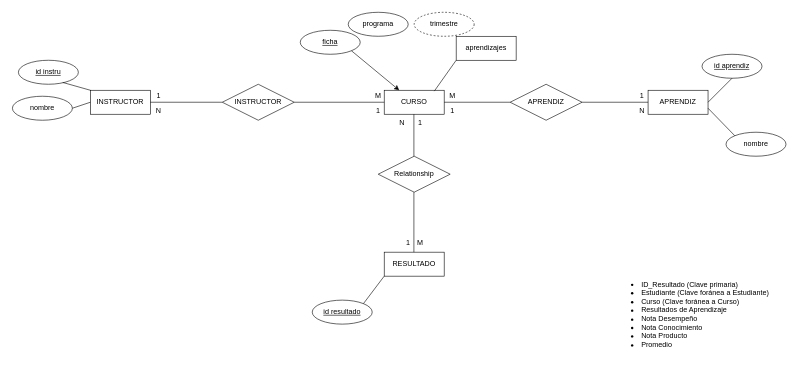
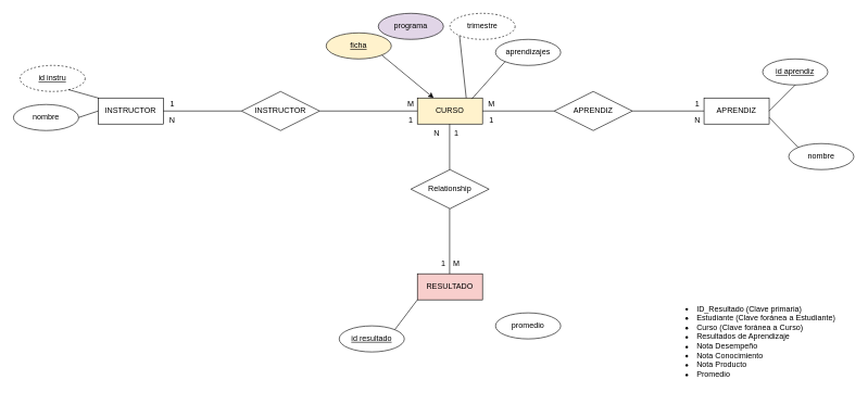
  <mxCell id="0" />
  <mxCell id="1" parent="0" />
  <mxCell id="2" value="INSTRUCTOR" style="whiteSpace=wrap;html=1;align=center;" vertex="1" parent="1"><mxGeometry x="150" y="150" width="100" height="40" as="geometry" /></mxCell>
- <mxCell id="3" value="CURSO" style="whiteSpace=wrap;html=1;align=center;" vertex="1" parent="1"><mxGeometry x="640" y="150" width="100" height="40" as="geometry" /></mxCell>
+ <mxCell id="3" value="CURSO" style="whiteSpace=wrap;html=1;align=center;fillColor=#fff2cc;" vertex="1" parent="1"><mxGeometry x="640" y="150" width="100" height="40" as="geometry" /></mxCell>
  <mxCell id="4" value="APRENDIZ" style="whiteSpace=wrap;html=1;align=center;" vertex="1" parent="1"><mxGeometry x="1080" y="150" width="100" height="40" as="geometry" /></mxCell>
- <mxCell id="5" value="RESULTADO" style="whiteSpace=wrap;html=1;align=center;" vertex="1" parent="1"><mxGeometry x="640" y="420" width="100" height="40" as="geometry" /></mxCell>
- <mxCell id="6" value="id instru" style="ellipse;whiteSpace=wrap;html=1;align=center;fontStyle=4;" vertex="1" parent="1"><mxGeometry x="30" y="100" width="100" height="40" as="geometry" /></mxCell>
+ <mxCell id="5" value="RESULTADO" style="whiteSpace=wrap;html=1;align=center;fillColor=#f8cecc;" vertex="1" parent="1"><mxGeometry x="640" y="420" width="100" height="40" as="geometry" /></mxCell>
+ <mxCell id="6" value="id instru" style="ellipse;whiteSpace=wrap;html=1;align=center;fontStyle=4;dashed=1;" vertex="1" parent="1"><mxGeometry x="30" y="100" width="100" height="40" as="geometry" /></mxCell>
  <mxCell id="7" value="id aprendiz&lt;span style=&quot;color: rgba(0, 0, 0, 0); font-family: monospace; font-size: 0px; text-align: start; text-wrap: nowrap;&quot;&gt;%3CmxGraphModel%3E%3Croot%3E%3CmxCell%20id%3D%220%22%2F%3E%3CmxCell%20id%3D%221%22%20parent%3D%220%22%2F%3E%3CmxCell%20id%3D%222%22%20value%3D%22id%20instru%22%20style%3D%22ellipse%3BwhiteSpace%3Dwrap%3Bhtml%3D1%3Balign%3Dcenter%3BfontStyle%3D4%3B%22%20vertex%3D%221%22%20parent%3D%221%22%3E%3CmxGeometry%20x%3D%22-140%22%20y%3D%22250%22%20width%3D%22100%22%20height%3D%2240%22%20as%3D%22geometry%22%2F%3E%3C%2FmxCell%3E%3C%2Froot%3E%3C%2FmxGraphModel%3E&lt;/span&gt;&lt;span style=&quot;color: rgba(0, 0, 0, 0); font-family: monospace; font-size: 0px; text-align: start; text-wrap: nowrap;&quot;&gt;%3CmxGraphModel%3E%3Croot%3E%3CmxCell%20id%3D%220%22%2F%3E%3CmxCell%20id%3D%221%22%20parent%3D%220%22%2F%3E%3CmxCell%20id%3D%222%22%20value%3D%22id%20instru%22%20style%3D%22ellipse%3BwhiteSpace%3Dwrap%3Bhtml%3D1%3Balign%3Dcenter%3BfontStyle%3D4%3B%22%20vertex%3D%221%22%20parent%3D%221%22%3E%3CmxGeometry%20x%3D%22-140%22%20y%3D%22250%22%20width%3D%22100%22%20height%3D%2240%22%20as%3D%22geometry%22%2F%3E%3C%2FmxCell%3E%3C%2Froot%3E%3C%2FmxGraphModel%3E&lt;/span&gt;" style="ellipse;whiteSpace=wrap;html=1;align=center;fontStyle=4;" vertex="1" parent="1"><mxGeometry x="1170" y="90" width="100" height="40" as="geometry" /></mxCell>
  <mxCell id="8" value="id resultado&lt;span style=&quot;color: rgba(0, 0, 0, 0); font-family: monospace; font-size: 0px; text-align: start; text-wrap: nowrap;&quot;&gt;%3CmxGraphModel%3E%3Croot%3E%3CmxCell%20id%3D%220%22%2F%3E%3CmxCell%20id%3D%221%22%20parent%3D%220%22%2F%3E%3CmxCell%20id%3D%222%22%20value%3D%22id%20instru%22%20style%3D%22ellipse%3BwhiteSpace%3Dwrap%3Bhtml%3D1%3Balign%3Dcenter%3BfontStyle%3D4%3B%22%20vertex%3D%221%22%20parent%3D%221%22%3E%3CmxGeometry%20x%3D%22-140%22%20y%3D%22250%22%20width%3D%22100%22%20height%3D%2240%22%20as%3D%22geometry%22%2F%3E%3C%2FmxCell%3E%3C%2Froot%3E%3C%2FmxGraphModel%3E&lt;/span&gt;" style="ellipse;whiteSpace=wrap;html=1;align=center;fontStyle=4;" vertex="1" parent="1"><mxGeometry x="520" y="500" width="100" height="40" as="geometry" /></mxCell>
- <mxCell id="9" value="ficha" style="ellipse;whiteSpace=wrap;html=1;align=center;fontStyle=4;" vertex="1" parent="1"><mxGeometry x="500" y="50" width="100" height="40" as="geometry" /></mxCell>
+ <mxCell id="9" value="ficha" style="ellipse;whiteSpace=wrap;html=1;align=center;fontStyle=4;fillColor=#fff2cc;" vertex="1" parent="1"><mxGeometry x="500" y="50" width="100" height="40" as="geometry" /></mxCell>
  <mxCell id="10" value="" style="endArrow=none;html=1;rounded=0;exitX=1;exitY=0.5;exitDx=0;exitDy=0;entryX=0;entryY=0.5;entryDx=0;entryDy=0;" edge="1" parent="1" source="2" target="11"><mxGeometry relative="1" as="geometry"><mxPoint y="170" as="sourcePoint" x="310" /><mxPoint x="350" y="190" as="targetPoint" /></mxGeometry></mxCell>
  <mxCell id="11" value="INSTRUCTOR" style="shape=rhombus;perimeter=rhombusPerimeter;whiteSpace=wrap;html=1;align=center;" vertex="1" parent="1"><mxGeometry x="370" y="140" width="120" height="60" as="geometry" /></mxCell>
  <mxCell id="12" value="" style="endArrow=none;html=1;rounded=0;exitX=1;exitY=0.5;exitDx=0;exitDy=0;entryX=0;entryY=0.5;entryDx=0;entryDy=0;" edge="1" parent="1" source="11" target="3"><mxGeometry relative="1" as="geometry"><mxPoint x="510" y="200" as="sourcePoint" /><mxPoint x="630" y="220" as="targetPoint" /></mxGeometry></mxCell>
  <mxCell id="13" value="" style="endArrow=none;html=1;rounded=0;exitX=1;exitY=0.5;exitDx=0;exitDy=0;entryX=0;entryY=0.5;entryDx=0;entryDy=0;" edge="1" parent="1" target="14" source="3"><mxGeometry relative="1" as="geometry"><mxPoint x="835" y="290" as="sourcePoint" /><mxPoint x="935" y="310" as="targetPoint" /></mxGeometry></mxCell>
  <mxCell id="14" value="APRENDIZ" style="shape=rhombus;perimeter=rhombusPerimeter;whiteSpace=wrap;html=1;align=center;" vertex="1" parent="1"><mxGeometry x="850" y="140" width="120" height="60" as="geometry" /></mxCell>
  <mxCell id="15" value="" style="endArrow=none;html=1;rounded=0;exitX=1;exitY=0.5;exitDx=0;exitDy=0;entryX=0;entryY=0.5;entryDx=0;entryDy=0;" edge="1" parent="1" source="14" target="4"><mxGeometry relative="1" as="geometry"><mxPoint x="1095" y="320" as="sourcePoint" /><mxPoint x="1225" y="290" as="targetPoint" /></mxGeometry></mxCell>
  <mxCell id="16" value="" style="endArrow=classic;html=1;rounded=0;exitX=1;exitY=1;exitDx=0;exitDy=0;entryX=0.25;entryY=0;entryDx=0;entryDy=0;" edge="1" parent="1" source="9" target="3"><mxGeometry relative="1" as="geometry"><mxPoint x="720" y="60" as="sourcePoint" /><mxPoint x="720" y="180" as="targetPoint" /></mxGeometry></mxCell>
  <mxCell id="17" value="" style="endArrow=none;html=1;rounded=0;exitX=0.5;exitY=1;exitDx=0;exitDy=0;entryX=1;entryY=0.5;entryDx=0;entryDy=0;" edge="1" parent="1" source="7" target="4"><mxGeometry relative="1" as="geometry"><mxPoint x="1230" y="140" as="sourcePoint" /><mxPoint x="1230" y="250" as="targetPoint" /></mxGeometry></mxCell>
  <mxCell id="18" value="" style="endArrow=none;html=1;rounded=0;exitX=0.74;exitY=0.925;exitDx=0;exitDy=0;exitPerimeter=0;entryX=0;entryY=0;entryDx=0;entryDy=0;" edge="1" parent="1" source="6" target="2"><mxGeometry relative="1" as="geometry"><mxPoint x="110" y="260" as="sourcePoint" /><mxPoint x="270" y="260" as="targetPoint" /></mxGeometry></mxCell>
  <mxCell id="19" value="" style="endArrow=none;html=1;rounded=0;exitX=0;exitY=1;exitDx=0;exitDy=0;entryX=1;entryY=0;entryDx=0;entryDy=0;" edge="1" parent="1" source="5" target="8"><mxGeometry relative="1" as="geometry"><mxPoint x="640" y="280" as="sourcePoint" /><mxPoint x="800" y="280" as="targetPoint" /></mxGeometry></mxCell>
  <mxCell id="20" value="1" style="text;strokeColor=none;align=center;fillColor=none;html=1;verticalAlign=middle;whiteSpace=wrap;rounded=0;" vertex="1" parent="1"><mxGeometry x="234" y="144" width="60" height="30" as="geometry" /></mxCell>
  <mxCell id="21" value="M" style="text;strokeColor=none;align=center;fillColor=none;html=1;verticalAlign=middle;whiteSpace=wrap;rounded=0;" vertex="1" parent="1"><mxGeometry x="600" y="144" width="60" height="30" as="geometry" /></mxCell>
  <mxCell id="22" value="1" style="text;strokeColor=none;align=center;fillColor=none;html=1;verticalAlign=middle;whiteSpace=wrap;rounded=0;" vertex="1" parent="1"><mxGeometry x="600" y="170" width="60" height="30" as="geometry" /></mxCell>
  <mxCell id="23" value="N" style="text;strokeColor=none;align=center;fillColor=none;html=1;verticalAlign=middle;whiteSpace=wrap;rounded=0;" vertex="1" parent="1"><mxGeometry x="234" y="170" width="60" height="30" as="geometry" /></mxCell>
  <mxCell id="24" value="1" style="text;strokeColor=none;align=center;fillColor=none;html=1;verticalAlign=middle;whiteSpace=wrap;rounded=0;" vertex="1" parent="1"><mxGeometry x="1040" y="144" width="60" height="30" as="geometry" /></mxCell>
  <mxCell id="25" value="M" style="text;strokeColor=none;align=center;fillColor=none;html=1;verticalAlign=middle;whiteSpace=wrap;rounded=0;" vertex="1" parent="1"><mxGeometry x="723.5" y="144" width="60" height="30" as="geometry" /></mxCell>
  <mxCell id="26" value="1" style="text;strokeColor=none;align=center;fillColor=none;html=1;verticalAlign=middle;whiteSpace=wrap;rounded=0;" vertex="1" parent="1"><mxGeometry x="723.5" y="170" width="60" height="30" as="geometry" /></mxCell>
  <mxCell id="27" value="N" style="text;strokeColor=none;align=center;fillColor=none;html=1;verticalAlign=middle;whiteSpace=wrap;rounded=0;" vertex="1" parent="1"><mxGeometry x="1040" y="170" width="60" height="30" as="geometry" /></mxCell>
  <mxCell id="28" value="1" style="text;strokeColor=none;align=center;fillColor=none;html=1;verticalAlign=middle;whiteSpace=wrap;rounded=0;" vertex="1" parent="1"><mxGeometry x="670" y="190" width="60" height="30" as="geometry" /></mxCell>
  <mxCell id="29" value="M" style="text;strokeColor=none;align=center;fillColor=none;html=1;verticalAlign=middle;whiteSpace=wrap;rounded=0;" vertex="1" parent="1"><mxGeometry x="670" y="390" width="60" height="30" as="geometry" /></mxCell>
  <mxCell id="30" value="1" style="text;strokeColor=none;align=center;fillColor=none;html=1;verticalAlign=middle;whiteSpace=wrap;rounded=0;" vertex="1" parent="1"><mxGeometry x="650" y="390" width="60" height="30" as="geometry" /></mxCell>
  <mxCell id="31" value="N" style="text;strokeColor=none;align=center;fillColor=none;html=1;verticalAlign=middle;whiteSpace=wrap;rounded=0;" vertex="1" parent="1"><mxGeometry x="640" y="190" width="60" height="30" as="geometry" /></mxCell>
  <mxCell id="32" value="nombre" style="ellipse;whiteSpace=wrap;html=1;align=center;" vertex="1" parent="1"><mxGeometry x="20" y="160" width="100" height="40" as="geometry" /></mxCell>
- <mxCell id="33" value="programa" style="ellipse;whiteSpace=wrap;html=1;align=center;" vertex="1" parent="1"><mxGeometry x="580" y="20" width="100" height="40" as="geometry" /></mxCell>
+ <mxCell id="33" value="programa" style="ellipse;whiteSpace=wrap;html=1;align=center;fillColor=#e1d5e7;" vertex="1" parent="1"><mxGeometry x="580" y="20" width="100" height="40" as="geometry" /></mxCell>
  <mxCell id="34" value="trimestre" style="ellipse;whiteSpace=wrap;html=1;align=center;dashed=1;" vertex="1" parent="1"><mxGeometry x="690" y="20" width="100" height="40" as="geometry" /></mxCell>
+ <mxCell id="35" value="" style="endArrow=none;html=1;rounded=0;exitX=0;exitY=1;exitDx=0;exitDy=0;entryX=0.75;entryY=0;entryDx=0;entryDy=0;" edge="1" parent="1" source="34" target="3"><mxGeometry relative="1" as="geometry"><mxPoint x="700" y="60" as="sourcePoint" /><mxPoint x="700" y="160" as="targetPoint" /></mxGeometry></mxCell>
  <mxCell id="36" value="nombre" style="ellipse;whiteSpace=wrap;html=1;align=center;" vertex="1" parent="1"><mxGeometry x="1210" y="220" width="100" height="40" as="geometry" /></mxCell>
  <mxCell id="37" value="" style="endArrow=none;html=1;rounded=0;exitX=0;exitY=0;exitDx=0;exitDy=0;entryX=1;entryY=0.75;entryDx=0;entryDy=0;" edge="1" parent="1" source="36" target="4"><mxGeometry relative="1" as="geometry"><mxPoint x="1230" y="140" as="sourcePoint" /><mxPoint x="1190" y="180" as="targetPoint" /></mxGeometry></mxCell>
  <mxCell id="38" value="" style="endArrow=none;html=1;rounded=0;exitX=1;exitY=0.5;exitDx=0;exitDy=0;entryX=0;entryY=0.5;entryDx=0;entryDy=0;" edge="1" parent="1" source="32" target="2"><mxGeometry relative="1" as="geometry"><mxPoint x="640" y="360" as="sourcePoint" /><mxPoint x="800" y="360" as="targetPoint" /></mxGeometry></mxCell>
+ <mxCell id="39" value="promedio" style="ellipse;whiteSpace=wrap;html=1;align=center;" vertex="1" parent="1"><mxGeometry x="760" y="480" width="100" height="40" as="geometry" /></mxCell>
  <mxCell id="40" value="Relationship" style="shape=rhombus;perimeter=rhombusPerimeter;whiteSpace=wrap;html=1;align=center;" vertex="1" parent="1"><mxGeometry x="630" y="260" width="120" height="60" as="geometry" /></mxCell>
  <mxCell id="41" value="" style="endArrow=none;html=1;rounded=0;exitX=0.5;exitY=1;exitDx=0;exitDy=0;entryX=0.5;entryY=0;entryDx=0;entryDy=0;" edge="1" parent="1"><mxGeometry relative="1" as="geometry"><mxPoint x="689.5" y="190" as="sourcePoint" /><mxPoint x="689.5" y="260" as="targetPoint" /></mxGeometry></mxCell>
  <mxCell id="42" value="" style="endArrow=none;html=1;rounded=0;exitX=0.5;exitY=1;exitDx=0;exitDy=0;entryX=0.5;entryY=0;entryDx=0;entryDy=0;" edge="1" parent="1"><mxGeometry relative="1" as="geometry"><mxPoint x="689.5" y="320" as="sourcePoint" /><mxPoint x="689.5" y="420" as="targetPoint" /></mxGeometry></mxCell>
- <mxCell id="43" value="aprendizajes" style="whiteSpace=wrap;html=1;align=center;rounded=0;" vertex="1" parent="1"><mxGeometry x="760" y="60" width="100" height="40" as="geometry" /></mxCell>
+ <mxCell id="43" value="aprendizajes" style="ellipse;whiteSpace=wrap;html=1;align=center;" vertex="1" parent="1"><mxGeometry x="760" y="60" width="100" height="40" as="geometry" /></mxCell>
  <mxCell id="44" value="" style="endArrow=none;html=1;rounded=0;exitX=0;exitY=1;exitDx=0;exitDy=0;entryX=0;entryY=0.25;entryDx=0;entryDy=0;" edge="1" parent="1" source="43" target="25"><mxGeometry relative="1" as="geometry"><mxPoint x="640" y="360" as="sourcePoint" /><mxPoint x="800" y="360" as="targetPoint" /></mxGeometry></mxCell>
  <mxCell id="45" value="&lt;li data-sourcepos=&quot;21:5-21:35&quot;&gt;&lt;span&gt;ID_Resultado (Clave primaria)&lt;/span&gt;&lt;/li&gt;&lt;li data-sourcepos=&quot;22:5-22:45&quot;&gt;&lt;span&gt;Estudiante (Clave foránea a Estudiante)&lt;/span&gt;&lt;/li&gt;&lt;li data-sourcepos=&quot;23:5-23:35&quot;&gt;&lt;span&gt;Curso (Clave foránea a Curso)&lt;/span&gt;&lt;/li&gt;&lt;li data-sourcepos=&quot;24:5-24:31&quot;&gt;&lt;span&gt;Resultados de Aprendizaje&lt;/span&gt;&lt;/li&gt;&lt;li data-sourcepos=&quot;25:5-25:20&quot;&gt;&lt;span&gt;Nota Desempeño&lt;/span&gt;&lt;/li&gt;&lt;li data-sourcepos=&quot;26:5-26:23&quot;&gt;&lt;span&gt;Nota Conocimiento&lt;/span&gt;&lt;/li&gt;&lt;li data-sourcepos=&quot;27:5-27:19&quot;&gt;&lt;span&gt;Nota Producto&lt;/span&gt;&lt;/li&gt;&lt;li data-sourcepos=&quot;28:5-29:0&quot;&gt;&lt;span&gt;Promedio&lt;/span&gt;&lt;/li&gt;" style="text;whiteSpace=wrap;html=1;" vertex="1" parent="1"><mxGeometry x="1050" y="460" width="260" height="140" as="geometry" /></mxCell>
